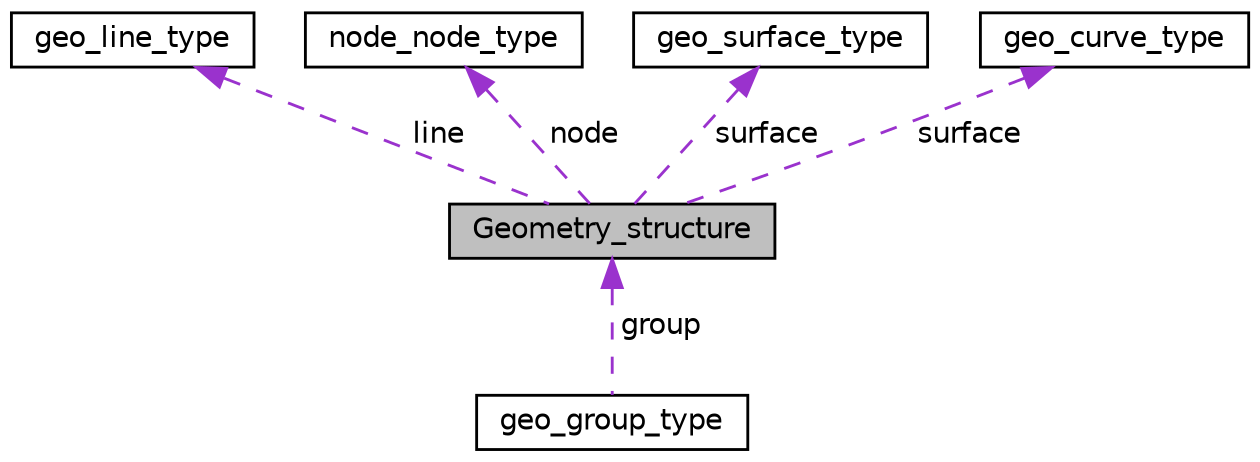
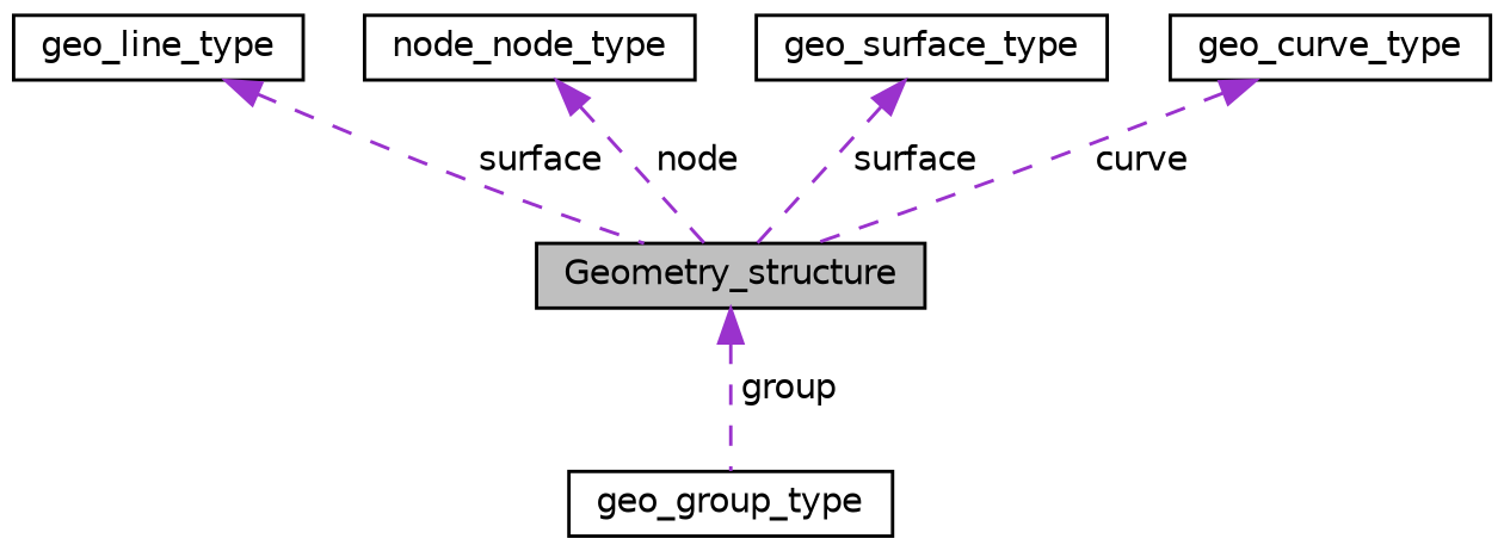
  digraph {
    node [color=black fillcolor=white fontname=Helvetica fontsize=10 shape=record style=filled]
    edge [color=darkorchid3 dir=back fontname=Helvetica fontsize=10 labelfontname=Helvetica labelfontsize=10 style=dashed]
    n1 [fillcolor=grey75 fontcolor=black height=0.2 label=Geometry_structure width=0.4]
    n2 [height=0.2 label=geo_group_type width=0.4]
    n3 [height=0.2 label=geo_line_type width=0.4]
    n4 [height=0.2 label=node_node_type width=0.4]
    n5 [height=0.2 label=geo_surface_type width=0.4]
    n6 [height=0.2 label=geo_curve_type width=0.4]
    n1 -> n2 [label=" group"]
-   n3 -> n1 [label=" line"]
+   n3 -> n1 [label=" surface"]
    n4 -> n1 [label=" node"]
    n5 -> n1 [label=" surface"]
-   n6 -> n1 [label=" surface"]
+   n6 -> n1 [label=" curve"]
  }
